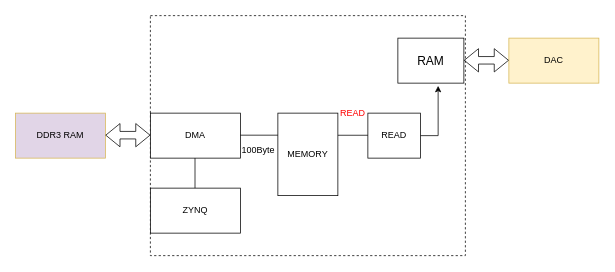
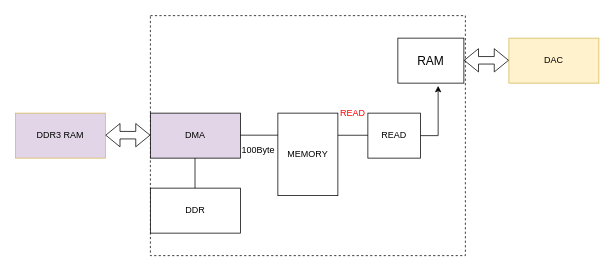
  <mxCell id="0" />
  <mxCell id="1" parent="0" />
  <mxCell id="2" value="" style="rounded=0;whiteSpace=wrap;html=1;dashed=1;" vertex="1" parent="1"><mxGeometry x="200" y="20" width="420" height="320" as="geometry" /></mxCell>
  <mxCell id="3" value="&lt;font style=&quot;font-size: 16px&quot;&gt;RAM&lt;/font&gt;" style="rounded=0;whiteSpace=wrap;html=1;" vertex="1" parent="1"><mxGeometry x="530" y="50" width="88" height="60" as="geometry" /></mxCell>
  <mxCell id="4" value="DAC" style="rounded=0;whiteSpace=wrap;html=1;fillColor=#fff2cc;strokeColor=#d6b656;" vertex="1" parent="1"><mxGeometry x="678" y="50" width="120" height="60" as="geometry" /></mxCell>
  <mxCell id="5" value="" style="shape=flexArrow;endArrow=classic;startArrow=classic;html=1;" edge="1" parent="1"><mxGeometry width="50" height="50" relative="1" as="geometry"><mxPoint x="618" y="79.58" as="sourcePoint" /><mxPoint x="678" y="79.58" as="targetPoint" /></mxGeometry></mxCell>
  <mxCell id="6" value="MEMORY" style="rounded=0;whiteSpace=wrap;html=1;" vertex="1" parent="1"><mxGeometry x="370" y="150" width="80" height="110" as="geometry" /></mxCell>
- <mxCell id="7" value="DMA" style="rounded=0;whiteSpace=wrap;html=1;" vertex="1" parent="1"><mxGeometry x="200" y="150" width="120" height="60" as="geometry" /></mxCell>
+ <mxCell id="7" value="DMA" style="rounded=0;whiteSpace=wrap;html=1;fillColor=#e1d5e7;" vertex="1" parent="1"><mxGeometry x="200" y="150" width="120" height="60" as="geometry" /></mxCell>
  <mxCell id="8" value="DDR3 RAM" style="rounded=0;whiteSpace=wrap;html=1;fillColor=#e1d5e7;strokeColor=#d6b656;" vertex="1" parent="1"><mxGeometry x="20" y="150" width="120" height="60" as="geometry" /></mxCell>
  <mxCell id="9" value="" style="shape=flexArrow;endArrow=classic;startArrow=classic;html=1;" edge="1" parent="1"><mxGeometry width="50" height="50" relative="1" as="geometry"><mxPoint x="140" y="179.41" as="sourcePoint" /><mxPoint x="200" y="179.41" as="targetPoint" /></mxGeometry></mxCell>
  <mxCell id="10" value="" style="endArrow=none;html=1;" edge="1" parent="1"><mxGeometry width="50" height="50" relative="1" as="geometry"><mxPoint x="320" y="179.41" as="sourcePoint" /><mxPoint x="370" y="179.41" as="targetPoint" /></mxGeometry></mxCell>
- <mxCell id="11" value="ZYNQ" style="rounded=0;whiteSpace=wrap;html=1;" vertex="1" parent="1"><mxGeometry x="200" y="250" width="120" height="60" as="geometry" /></mxCell>
+ <mxCell id="11" value="DDR" style="rounded=0;whiteSpace=wrap;html=1;" vertex="1" parent="1"><mxGeometry x="200" y="250" width="120" height="60" as="geometry" /></mxCell>
  <mxCell id="12" value="" style="endArrow=none;html=1;" edge="1" parent="1"><mxGeometry width="50" height="50" relative="1" as="geometry"><mxPoint x="259.5" y="250" as="sourcePoint" /><mxPoint x="259.5" y="210" as="targetPoint" /></mxGeometry></mxCell>
  <mxCell id="13" value="100Byte" style="text;html=1;strokeColor=none;fillColor=none;align=center;verticalAlign=middle;whiteSpace=wrap;rounded=0;" vertex="1" parent="1"><mxGeometry x="324" y="190" width="40" height="20" as="geometry" /></mxCell>
  <mxCell id="14" style="edgeStyle=orthogonalEdgeStyle;rounded=0;orthogonalLoop=1;jettySize=auto;html=1;exitX=1;exitY=0.5;exitDx=0;exitDy=0;entryX=0.61;entryY=1.06;entryDx=0;entryDy=0;entryPerimeter=0;" edge="1" parent="1" source="15" target="3"><mxGeometry relative="1" as="geometry" /></mxCell>
  <mxCell id="15" value="READ" style="rounded=0;whiteSpace=wrap;html=1;" vertex="1" parent="1"><mxGeometry x="490" y="150" width="70" height="60" as="geometry" /></mxCell>
  <mxCell id="16" value="" style="endArrow=none;html=1;" edge="1" parent="1"><mxGeometry width="50" height="50" relative="1" as="geometry"><mxPoint x="450" y="179.5" as="sourcePoint" /><mxPoint x="490" y="179.5" as="targetPoint" /></mxGeometry></mxCell>
  <mxCell id="17" value="&lt;font color=&quot;#ff0000&quot;&gt;READ&lt;/font&gt;" style="text;html=1;strokeColor=none;fillColor=none;align=center;verticalAlign=middle;whiteSpace=wrap;rounded=0;" vertex="1" parent="1"><mxGeometry x="450" y="140" width="40" height="20" as="geometry" /></mxCell>
